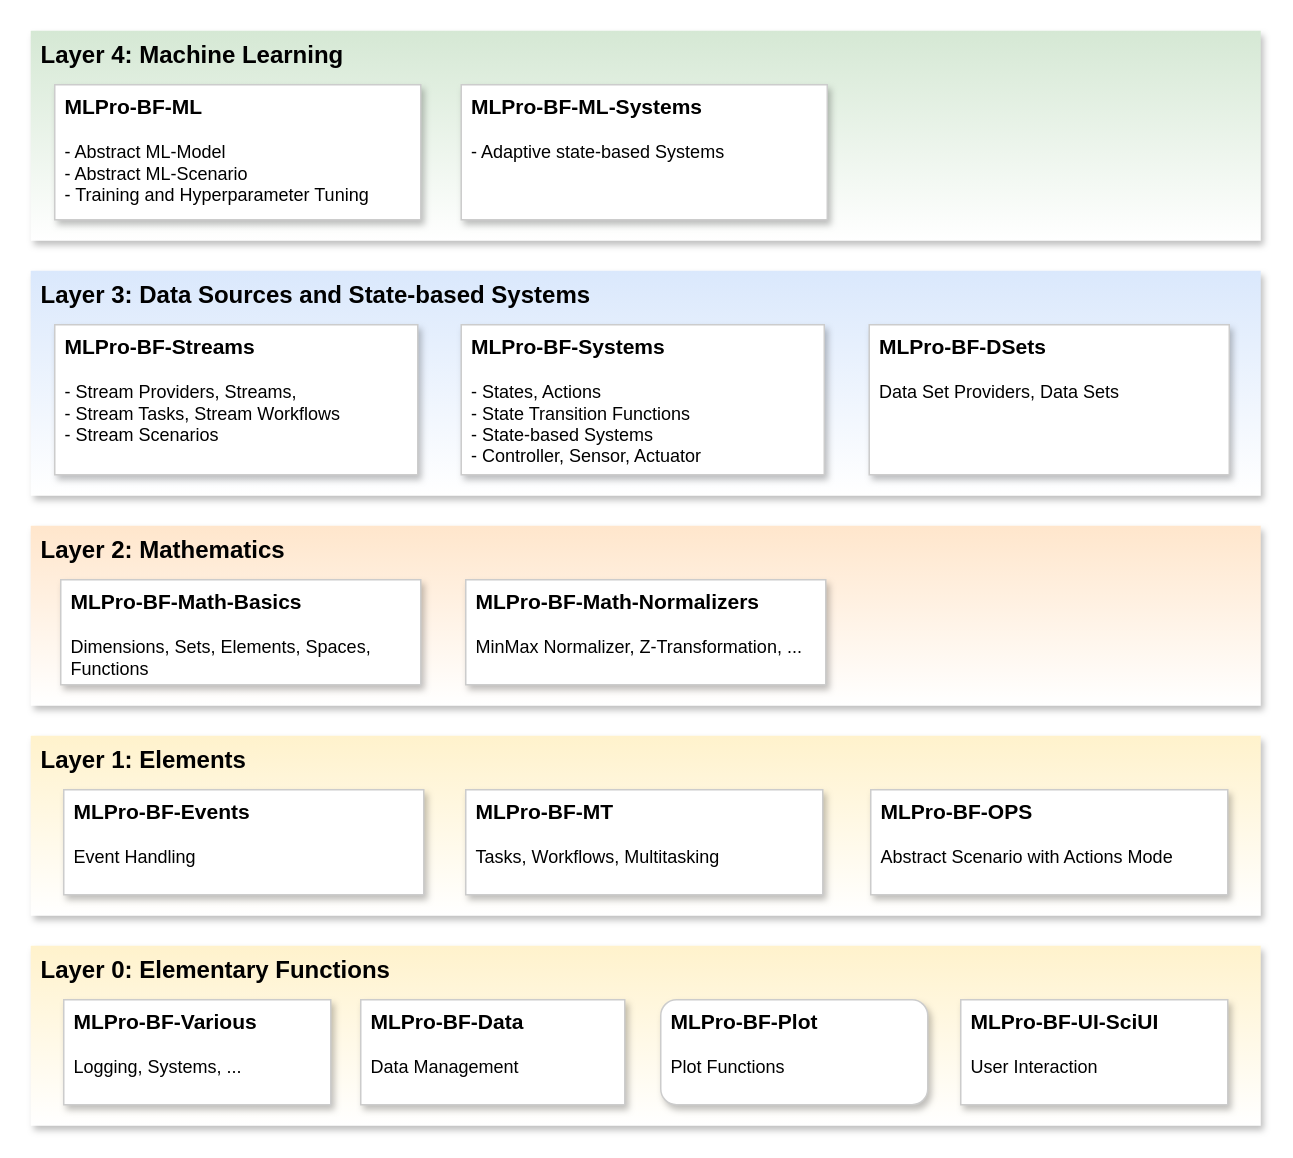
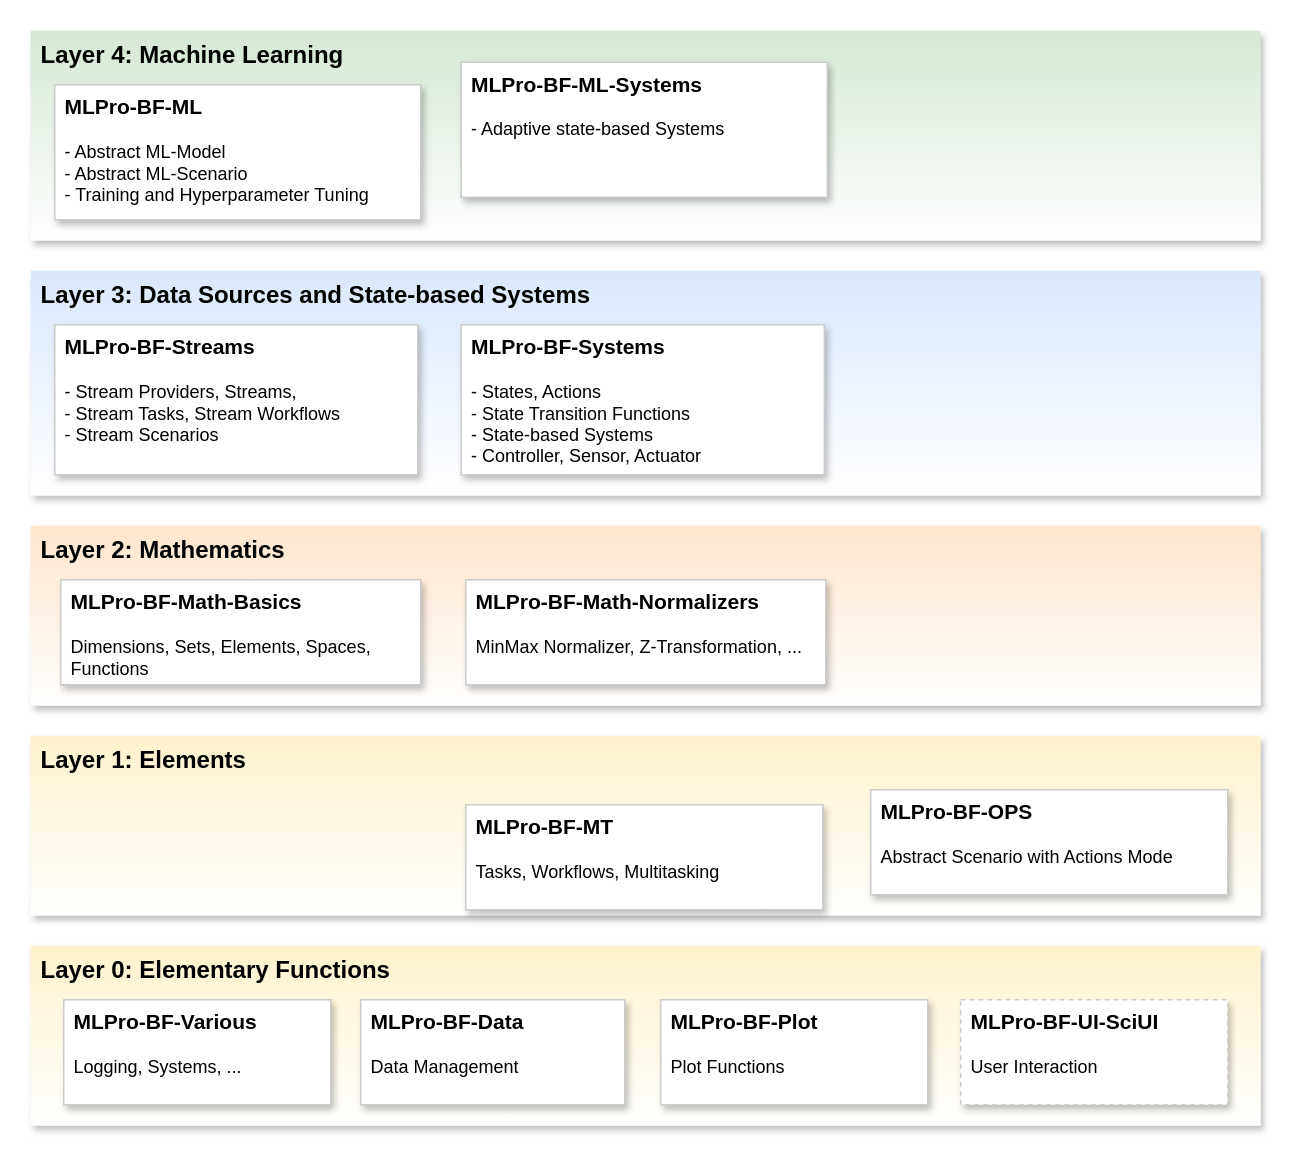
  <mxCell id="0" />
  <mxCell id="1" parent="0" />
  <mxCell id="2" value="Layer 0: Elementary Functions" style="rounded=0;whiteSpace=wrap;html=1;shadow=1;glass=0;fontSize=16;align=left;labelPosition=center;verticalLabelPosition=middle;verticalAlign=top;spacingLeft=5;fontStyle=1;strokeColor=none;fillColor=#fff2cc;strokeWidth=1;fontFamily=Helvetica;gradientColor=#FFFFFF;" parent="1" vertex="1"><mxGeometry x="20" y="630" width="820" height="120" as="geometry" /></mxCell>
  <mxCell id="3" value="Layer 3: Data Sources and State-based Systems" style="rounded=0;whiteSpace=wrap;html=1;shadow=1;glass=0;fontSize=16;align=left;labelPosition=center;verticalLabelPosition=middle;verticalAlign=top;spacingLeft=5;spacingRight=5;fontStyle=1;fillColor=#dae8fc;strokeColor=none;strokeWidth=2;gradientColor=#FFFFFF;" parent="1" vertex="1"><mxGeometry x="20" y="180" width="820" height="150" as="geometry" /></mxCell>
  <mxCell id="4" value="Layer 2: Mathematics" style="rounded=0;whiteSpace=wrap;html=1;shadow=1;glass=0;fontSize=16;align=left;labelPosition=center;verticalLabelPosition=middle;verticalAlign=top;spacingLeft=5;fontStyle=1;fillColor=#ffe6cc;strokeColor=none;strokeWidth=1;gradientColor=#FFFFFF;" parent="1" vertex="1"><mxGeometry x="20" y="350" width="820" height="120" as="geometry" /></mxCell>
  <mxCell id="5" value="Layer 1: Elements" style="rounded=0;whiteSpace=wrap;html=1;shadow=1;glass=0;fontSize=16;align=left;labelPosition=center;verticalLabelPosition=middle;verticalAlign=top;spacingLeft=5;fontStyle=1;fillColor=#fff2cc;strokeColor=none;strokeWidth=1;gradientColor=#FFFFFF;" parent="1" vertex="1"><mxGeometry x="20" y="490" width="820" height="120" as="geometry" /></mxCell>
  <mxCell id="6" value="&lt;font style=&quot;font-size: 14px;&quot;&gt;MLPro-BF-Various&lt;/font&gt;&lt;br&gt;&lt;span style=&quot;font-weight: normal;&quot;&gt;&lt;br&gt;Logging, Systems, ...&lt;/span&gt;" style="rounded=0;whiteSpace=wrap;html=1;glass=0;shadow=1;align=left;verticalAlign=top;fontStyle=1;spacingLeft=5;strokeColor=#CCCCCC;" parent="1" vertex="1"><mxGeometry x="42" y="666" width="178" height="70" as="geometry" /></mxCell>
  <mxCell id="7" value="&lt;font style=&quot;font-size: 14px;&quot;&gt;MLPro-BF-Math-Basics&lt;br&gt;&lt;/font&gt;&lt;span style=&quot;font-weight: normal;&quot;&gt;&lt;br&gt;Dimensions, Sets, Elements, Spaces, Functions&lt;/span&gt;" style="rounded=0;whiteSpace=wrap;html=1;glass=0;shadow=1;align=left;verticalAlign=top;fontStyle=1;spacingLeft=5;strokeColor=#CCCCCC;" parent="1" vertex="1"><mxGeometry x="40" y="386" width="240" height="70" as="geometry" /></mxCell>
- <mxCell id="8" value="&lt;font style=&quot;font-size: 14px;&quot;&gt;MLPro-BF-Events&lt;/font&gt;&lt;br&gt;&lt;br&gt;&lt;span style=&quot;font-weight: normal;&quot;&gt;Event Handling&lt;/span&gt;" style="rounded=0;whiteSpace=wrap;html=1;glass=0;shadow=1;align=left;verticalAlign=top;fontStyle=1;spacingLeft=5;strokeColor=#CCCCCC;" parent="1" vertex="1"><mxGeometry x="42" y="526" width="240" height="70" as="geometry" /></mxCell>
- <mxCell id="9" value="&lt;font style=&quot;font-size: 14px;&quot;&gt;MLPro-BF-MT &lt;/font&gt;&lt;br&gt;&lt;br&gt;&lt;span style=&quot;font-weight: normal;&quot;&gt;Tasks, Workflows, Multitasking&amp;nbsp;&lt;/span&gt;" style="rounded=0;whiteSpace=wrap;html=1;glass=0;shadow=1;align=left;verticalAlign=top;fontStyle=1;spacingLeft=5;strokeColor=#CCCCCC;" parent="1" vertex="1"><mxGeometry x="310" y="526" width="238" height="70" as="geometry" /></mxCell>
+ <mxCell id="9" value="&lt;font style=&quot;font-size: 14px;&quot;&gt;MLPro-BF-MT &lt;/font&gt;&lt;br&gt;&lt;br&gt;&lt;span style=&quot;font-weight: normal;&quot;&gt;Tasks, Workflows, Multitasking&amp;nbsp;&lt;/span&gt;" style="rounded=0;whiteSpace=wrap;html=1;glass=0;shadow=1;align=left;verticalAlign=top;fontStyle=1;spacingLeft=5;strokeColor=#CCCCCC;" parent="1" vertex="1"><mxGeometry x="310" y="536" width="238" height="70" as="geometry" /></mxCell>
  <mxCell id="10" value="&lt;font style=&quot;font-size: 14px;&quot;&gt;MLPro-BF-Streams&lt;/font&gt;&lt;br&gt;&lt;br&gt;&lt;span style=&quot;font-weight: normal;&quot;&gt;- Stream Providers, Streams,&lt;br&gt;- Stream Tasks, Stream Workflows&lt;br&gt;- Stream Scenarios&lt;br&gt;&lt;/span&gt;" style="rounded=0;whiteSpace=wrap;html=1;glass=0;shadow=1;align=left;verticalAlign=top;fontStyle=1;spacingLeft=5;strokeColor=#CCCCCC;" parent="1" vertex="1"><mxGeometry x="36" y="216" width="242" height="100" as="geometry" /></mxCell>
  <mxCell id="11" value="&lt;font style=&quot;font-size: 14px;&quot;&gt;MLPro-BF-Data&lt;/font&gt;&lt;br&gt;&lt;span style=&quot;font-weight: normal;&quot;&gt;&lt;br&gt;Data Management&lt;/span&gt;" style="rounded=0;whiteSpace=wrap;html=1;glass=0;shadow=1;align=left;verticalAlign=top;fontStyle=1;spacingLeft=5;strokeColor=#CCCCCC;" parent="1" vertex="1"><mxGeometry x="240" y="666" width="176" height="70" as="geometry" /></mxCell>
- <mxCell id="12" value="&lt;font style=&quot;font-size: 14px;&quot;&gt;MLPro-BF-Plot&lt;/font&gt;&lt;br&gt;&lt;span style=&quot;font-weight: normal;&quot;&gt;&lt;br&gt;Plot Functions&lt;/span&gt;" style="whiteSpace=wrap;html=1;glass=0;shadow=1;align=left;verticalAlign=top;fontStyle=1;spacingLeft=5;strokeColor=#CCCCCC;rounded=1;" parent="1" vertex="1"><mxGeometry x="440" y="666" width="178" height="70" as="geometry" /></mxCell>
- <mxCell id="13" value="&lt;font style=&quot;font-size: 14px;&quot;&gt;MLPro-BF-DSets&amp;nbsp;&lt;/font&gt;&lt;br&gt;&lt;br&gt;&lt;span style=&quot;font-weight: normal;&quot;&gt;Data Set Providers, Data Sets&lt;/span&gt;" style="rounded=0;whiteSpace=wrap;html=1;glass=0;shadow=1;align=left;verticalAlign=top;fontStyle=1;spacingLeft=5;strokeColor=#CCCCCC;" parent="1" vertex="1"><mxGeometry x="579" y="216" width="240" height="100" as="geometry" /></mxCell>
+ <mxCell id="12" value="&lt;font style=&quot;font-size: 14px;&quot;&gt;MLPro-BF-Plot&lt;/font&gt;&lt;br&gt;&lt;span style=&quot;font-weight: normal;&quot;&gt;&lt;br&gt;Plot Functions&lt;/span&gt;" style="rounded=0;whiteSpace=wrap;html=1;glass=0;shadow=1;align=left;verticalAlign=top;fontStyle=1;spacingLeft=5;strokeColor=#CCCCCC;" parent="1" vertex="1"><mxGeometry x="440" y="666" width="178" height="70" as="geometry" /></mxCell>
  <mxCell id="14" value="&lt;span style=&quot;font-size: 14px;&quot;&gt;MLPro-BF-OPS&lt;br&gt;&lt;/span&gt;&lt;br&gt;&lt;span style=&quot;font-weight: 400;&quot;&gt;Abstract Scenario with Actions Mode&lt;/span&gt;" style="rounded=0;whiteSpace=wrap;html=1;glass=0;shadow=1;align=left;verticalAlign=top;fontStyle=1;spacingLeft=5;strokeColor=#CCCCCC;" parent="1" vertex="1"><mxGeometry x="580" y="526" width="238" height="70" as="geometry" /></mxCell>
  <mxCell id="15" value="&lt;font style=&quot;font-size: 14px;&quot;&gt;MLPro-BF-Systems&lt;br&gt;&lt;/font&gt;&lt;span style=&quot;font-weight: normal;&quot;&gt;&lt;br&gt;- States, Actions&lt;br&gt;- State Transition Functions&lt;br&gt;- State-based Systems&lt;br&gt;- Controller, Sensor, Actuator&lt;br&gt;&lt;/span&gt;" style="rounded=0;whiteSpace=wrap;html=1;glass=0;shadow=1;align=left;verticalAlign=top;fontStyle=1;spacingLeft=5;strokeColor=#CCCCCC;" parent="1" vertex="1"><mxGeometry x="307" y="216" width="242" height="100" as="geometry" /></mxCell>
  <mxCell id="16" value="Layer 4: Machine Learning" style="rounded=0;whiteSpace=wrap;html=1;shadow=1;glass=0;fontSize=16;align=left;labelPosition=center;verticalLabelPosition=middle;verticalAlign=top;spacingLeft=5;spacingRight=5;fontStyle=1;fillColor=#d5e8d4;strokeColor=none;strokeWidth=2;gradientColor=#FFFFFF;" parent="1" vertex="1"><mxGeometry x="20" y="20" width="820" height="140" as="geometry" /></mxCell>
  <mxCell id="17" value="&lt;font style=&quot;font-size: 14px;&quot;&gt;MLPro-BF-ML&lt;/font&gt;&lt;span style=&quot;background-color: initial; font-weight: normal;&quot;&gt;&lt;br&gt;&lt;/span&gt;&lt;span style=&quot;background-color: initial; font-weight: normal;&quot;&gt;&lt;br&gt;&lt;/span&gt;&lt;span style=&quot;background-color: initial; font-weight: normal;&quot;&gt;- Abstract ML-Model&lt;/span&gt;&lt;span style=&quot;background-color: initial; font-weight: normal;&quot;&gt;&lt;br&gt;&lt;/span&gt;&lt;span style=&quot;background-color: initial; font-weight: normal;&quot;&gt;- Abstract ML-Scenario&lt;/span&gt;&lt;span style=&quot;background-color: initial; font-weight: normal;&quot;&gt;&lt;br&gt;&lt;/span&gt;&lt;span style=&quot;background-color: initial; font-weight: normal;&quot;&gt;- Training and Hyperparameter Tuning&lt;/span&gt;&lt;span style=&quot;background-color: initial; font-weight: normal;&quot;&gt;&lt;br&gt;&lt;/span&gt;&lt;blockquote style=&quot;margin: 0 0 0 40px; border: none; padding: 0px;&quot;&gt;&lt;/blockquote&gt;&lt;blockquote style=&quot;margin: 0 0 0 40px; border: none; padding: 0px;&quot;&gt;&lt;/blockquote&gt;" style="rounded=0;whiteSpace=wrap;html=1;glass=0;shadow=1;align=left;verticalAlign=top;fontStyle=1;spacingLeft=5;strokeColor=#CCCCCC;" parent="1" vertex="1"><mxGeometry x="36" y="56" width="244" height="90" as="geometry" /></mxCell>
  <mxCell id="18" value="&lt;font style=&quot;font-size: 14px;&quot;&gt;MLPro-BF-Math-Normalizers&lt;br&gt;&lt;/font&gt;&lt;span style=&quot;font-weight: normal;&quot;&gt;&lt;br&gt;MinMax Normalizer, Z-Transformation, ...&lt;/span&gt;" style="rounded=0;whiteSpace=wrap;html=1;glass=0;shadow=1;align=left;verticalAlign=top;fontStyle=1;spacingLeft=5;strokeColor=#CCCCCC;" parent="1" vertex="1"><mxGeometry x="310" y="386" width="240" height="70" as="geometry" /></mxCell>
- <mxCell id="19" value="&lt;font style=&quot;font-size: 14px;&quot;&gt;MLPro-BF-ML-Systems&lt;/font&gt;&lt;span style=&quot;background-color: initial; font-weight: normal;&quot;&gt;&lt;br&gt;&lt;/span&gt;&lt;span style=&quot;background-color: initial; font-weight: normal;&quot;&gt;&lt;br&gt;- Adaptive state-based Systems&lt;/span&gt;&lt;span style=&quot;background-color: initial; font-weight: normal;&quot;&gt;&lt;br&gt;&lt;/span&gt;&lt;blockquote style=&quot;margin: 0 0 0 40px; border: none; padding: 0px;&quot;&gt;&lt;/blockquote&gt;&lt;blockquote style=&quot;margin: 0 0 0 40px; border: none; padding: 0px;&quot;&gt;&lt;/blockquote&gt;" style="rounded=0;whiteSpace=wrap;html=1;glass=0;shadow=1;align=left;verticalAlign=top;fontStyle=1;spacingLeft=5;strokeColor=#CCCCCC;" parent="1" vertex="1"><mxGeometry x="307" y="56" width="244" height="90" as="geometry" /></mxCell>
- <mxCell id="20" value="&lt;font style=&quot;font-size: 14px;&quot;&gt;MLPro-BF-UI-SciUI&lt;/font&gt;&lt;br&gt;&lt;span style=&quot;font-weight: normal;&quot;&gt;&lt;br&gt;User Interaction&lt;/span&gt;" style="rounded=0;whiteSpace=wrap;html=1;glass=0;shadow=1;align=left;verticalAlign=top;fontStyle=1;spacingLeft=5;strokeColor=#CCCCCC;" vertex="1" parent="1"><mxGeometry x="640" y="666" width="178" height="70" as="geometry" /></mxCell>
+ <mxCell id="19" value="&lt;font style=&quot;font-size: 14px;&quot;&gt;MLPro-BF-ML-Systems&lt;/font&gt;&lt;span style=&quot;background-color: initial; font-weight: normal;&quot;&gt;&lt;br&gt;&lt;/span&gt;&lt;span style=&quot;background-color: initial; font-weight: normal;&quot;&gt;&lt;br&gt;- Adaptive state-based Systems&lt;/span&gt;&lt;span style=&quot;background-color: initial; font-weight: normal;&quot;&gt;&lt;br&gt;&lt;/span&gt;&lt;blockquote style=&quot;margin: 0 0 0 40px; border: none; padding: 0px;&quot;&gt;&lt;/blockquote&gt;&lt;blockquote style=&quot;margin: 0 0 0 40px; border: none; padding: 0px;&quot;&gt;&lt;/blockquote&gt;" style="rounded=0;whiteSpace=wrap;html=1;glass=0;shadow=1;align=left;verticalAlign=top;fontStyle=1;spacingLeft=5;strokeColor=#CCCCCC;" parent="1" vertex="1"><mxGeometry x="307" y="41" width="244" height="90" as="geometry" /></mxCell>
+ <mxCell id="20" value="&lt;font style=&quot;font-size: 14px;&quot;&gt;MLPro-BF-UI-SciUI&lt;/font&gt;&lt;br&gt;&lt;span style=&quot;font-weight: normal;&quot;&gt;&lt;br&gt;User Interaction&lt;/span&gt;" style="rounded=0;whiteSpace=wrap;html=1;glass=0;shadow=1;align=left;verticalAlign=top;fontStyle=1;spacingLeft=5;strokeColor=#CCCCCC;dashed=1;" vertex="1" parent="1"><mxGeometry x="640" y="666" width="178" height="70" as="geometry" /></mxCell>
